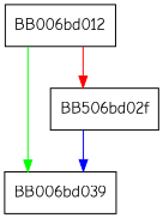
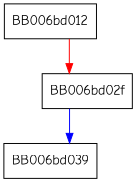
  digraph {
    fontname="Comic Neue"
    splines=ortho
    node [fontname="Comic Neue" shape=box]
    edge [fontname="Comic Neue"]
    n1 [label=BB006bd012]
    BB006bd039
-   BB006bd02f [label=BB506bd02f]
-   n1 -> BB006bd039 [color=green]
+   BB006bd02f
    n1 -> BB006bd02f [color=red]
    BB006bd02f -> BB006bd039 [color=blue]
  }
